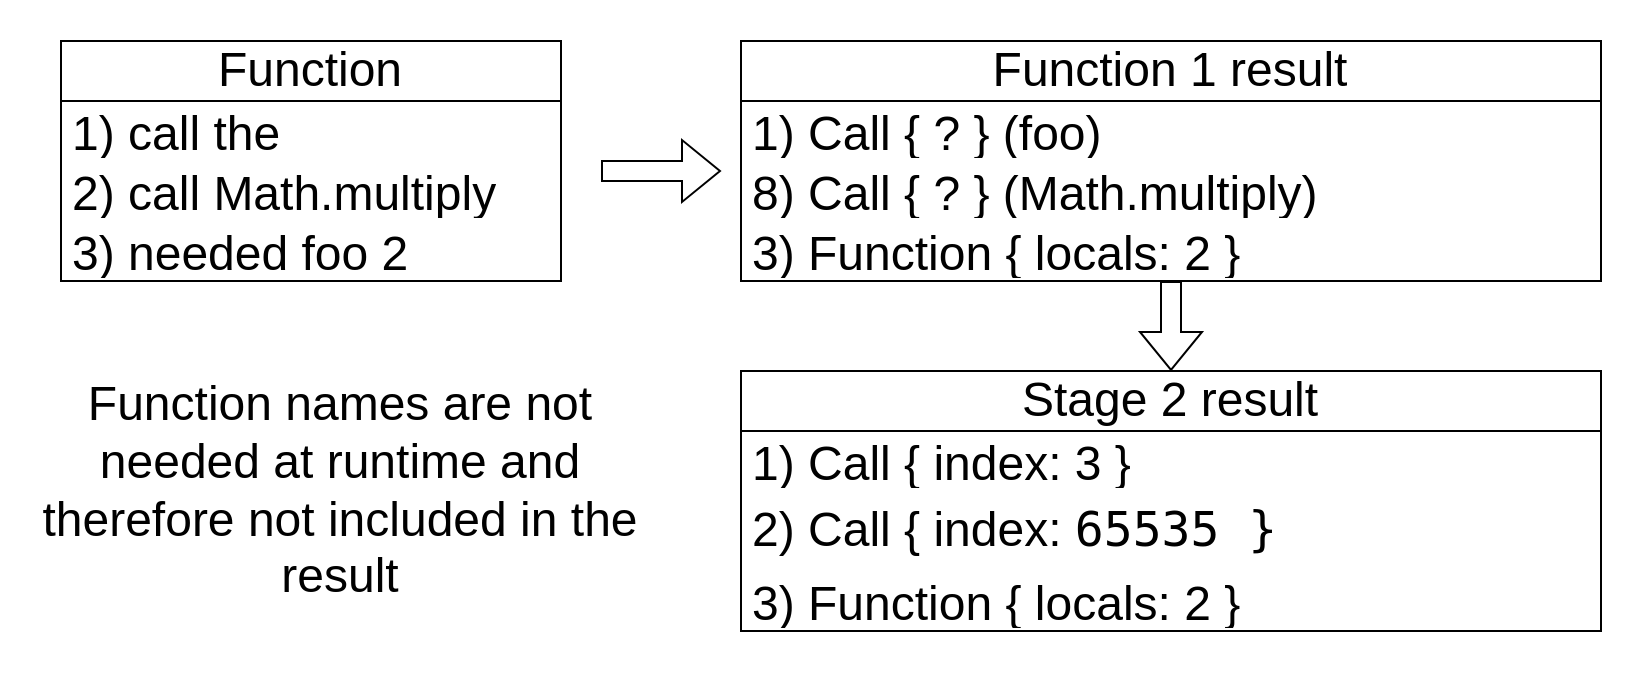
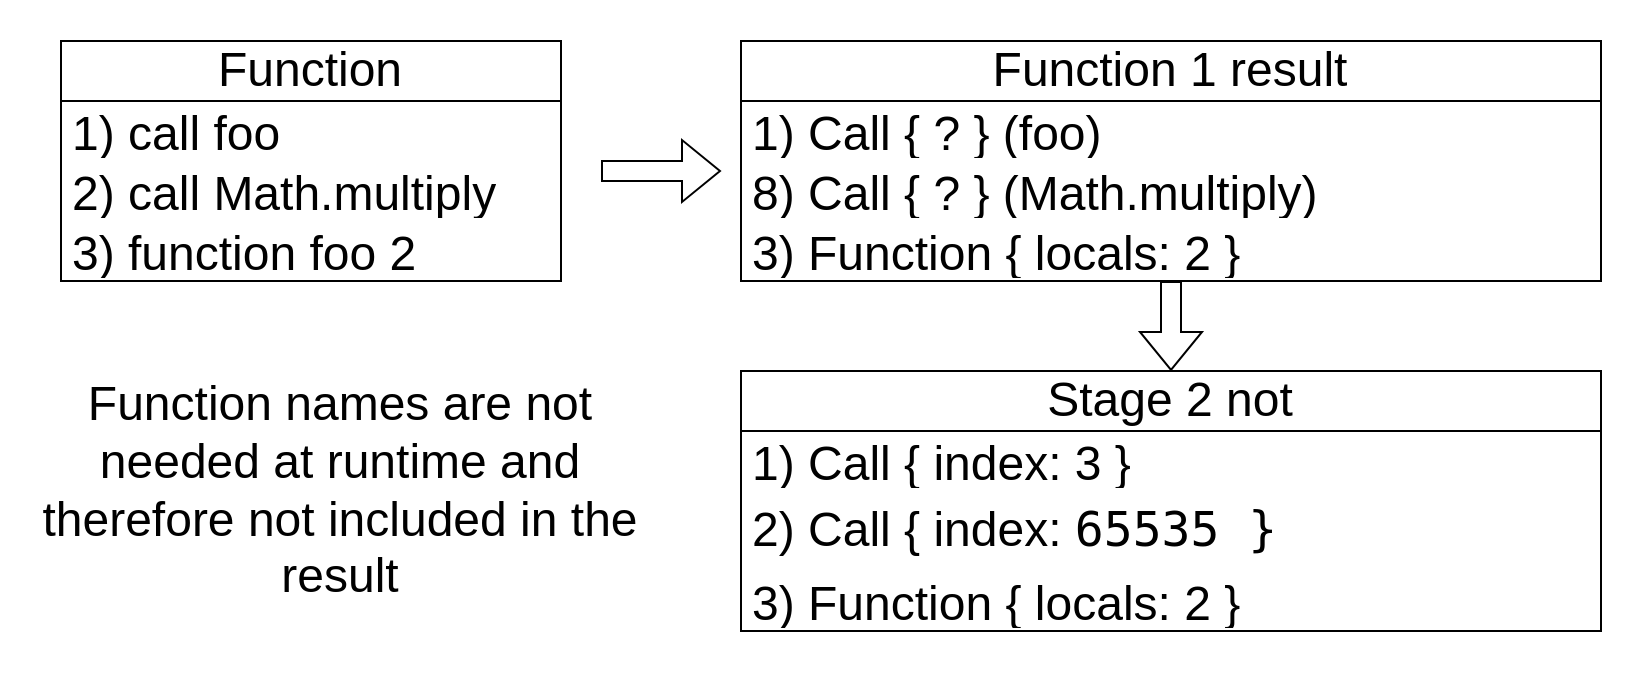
  <mxCell id="0" />
  <mxCell id="1" parent="0" />
  <mxCell id="2" value="Function" style="swimlane;fontStyle=0;childLayout=stackLayout;horizontal=1;startSize=30;horizontalStack=0;resizeParent=1;resizeParentMax=0;resizeLast=0;collapsible=1;marginBottom=0;whiteSpace=wrap;html=1;fontSize=24;" vertex="1" parent="1"><mxGeometry x="30" y="20" width="250" height="120" as="geometry" /></mxCell>
- <mxCell id="3" value="1) call the" style="text;strokeColor=none;fillColor=none;align=left;verticalAlign=middle;spacingLeft=4;spacingRight=4;overflow=hidden;points=[[0,0.5],[1,0.5]];portConstraint=eastwest;rotatable=0;whiteSpace=wrap;html=1;fontSize=24;" vertex="1" parent="2"><mxGeometry y="30" width="250" height="30" as="geometry" /></mxCell>
+ <mxCell id="3" value="1) call foo" style="text;strokeColor=none;fillColor=none;align=left;verticalAlign=middle;spacingLeft=4;spacingRight=4;overflow=hidden;points=[[0,0.5],[1,0.5]];portConstraint=eastwest;rotatable=0;whiteSpace=wrap;html=1;fontSize=24;" vertex="1" parent="2"><mxGeometry y="30" width="250" height="30" as="geometry" /></mxCell>
  <mxCell id="4" value="2) call Math.multiply" style="text;strokeColor=none;fillColor=none;align=left;verticalAlign=middle;spacingLeft=4;spacingRight=4;overflow=hidden;points=[[0,0.5],[1,0.5]];portConstraint=eastwest;rotatable=0;whiteSpace=wrap;html=1;fontSize=24;" vertex="1" parent="2"><mxGeometry y="60" width="250" height="30" as="geometry" /></mxCell>
- <mxCell id="5" value="3) needed foo 2" style="text;strokeColor=none;fillColor=none;align=left;verticalAlign=middle;spacingLeft=4;spacingRight=4;overflow=hidden;points=[[0,0.5],[1,0.5]];portConstraint=eastwest;rotatable=0;whiteSpace=wrap;html=1;fontSize=24;" vertex="1" parent="2"><mxGeometry y="90" width="250" height="30" as="geometry" /></mxCell>
+ <mxCell id="5" value="3) function foo 2" style="text;strokeColor=none;fillColor=none;align=left;verticalAlign=middle;spacingLeft=4;spacingRight=4;overflow=hidden;points=[[0,0.5],[1,0.5]];portConstraint=eastwest;rotatable=0;whiteSpace=wrap;html=1;fontSize=24;" vertex="1" parent="2"><mxGeometry y="90" width="250" height="30" as="geometry" /></mxCell>
  <mxCell id="6" value="Function 1 result" style="swimlane;fontStyle=0;childLayout=stackLayout;horizontal=1;startSize=30;horizontalStack=0;resizeParent=1;resizeParentMax=0;resizeLast=0;collapsible=1;marginBottom=0;whiteSpace=wrap;html=1;fontSize=24;" vertex="1" parent="1"><mxGeometry x="370" y="20" width="430" height="120" as="geometry" /></mxCell>
  <mxCell id="7" value="1) Call { ? } (foo)" style="text;strokeColor=none;fillColor=none;align=left;verticalAlign=middle;spacingLeft=4;spacingRight=4;overflow=hidden;points=[[0,0.5],[1,0.5]];portConstraint=eastwest;rotatable=0;whiteSpace=wrap;html=1;fontSize=24;" vertex="1" parent="6"><mxGeometry y="30" width="430" height="30" as="geometry" /></mxCell>
  <mxCell id="8" value="8) Call { ? } (Math.multiply)" style="text;strokeColor=none;fillColor=none;align=left;verticalAlign=middle;spacingLeft=4;spacingRight=4;overflow=hidden;points=[[0,0.5],[1,0.5]];portConstraint=eastwest;rotatable=0;whiteSpace=wrap;html=1;fontSize=24;" vertex="1" parent="6"><mxGeometry y="60" width="430" height="30" as="geometry" /></mxCell>
  <mxCell id="9" value="3) Function { locals: 2 }" style="text;strokeColor=none;fillColor=none;align=left;verticalAlign=middle;spacingLeft=4;spacingRight=4;overflow=hidden;points=[[0,0.5],[1,0.5]];portConstraint=eastwest;rotatable=0;whiteSpace=wrap;html=1;fontSize=24;" vertex="1" parent="6"><mxGeometry y="90" width="430" height="30" as="geometry" /></mxCell>
- <mxCell id="10" value="Stage 2 result" style="swimlane;fontStyle=0;childLayout=stackLayout;horizontal=1;startSize=30;horizontalStack=0;resizeParent=1;resizeParentMax=0;resizeLast=0;collapsible=1;marginBottom=0;whiteSpace=wrap;html=1;fontSize=24;" vertex="1" parent="1"><mxGeometry x="370" y="185" width="430" height="130" as="geometry" /></mxCell>
+ <mxCell id="10" value="Stage 2 not" style="swimlane;fontStyle=0;childLayout=stackLayout;horizontal=1;startSize=30;horizontalStack=0;resizeParent=1;resizeParentMax=0;resizeLast=0;collapsible=1;marginBottom=0;whiteSpace=wrap;html=1;fontSize=24;" vertex="1" parent="1"><mxGeometry x="370" y="185" width="430" height="130" as="geometry" /></mxCell>
  <mxCell id="11" value="1) Call { index: 3 }" style="text;strokeColor=none;fillColor=none;align=left;verticalAlign=middle;spacingLeft=4;spacingRight=4;overflow=hidden;points=[[0,0.5],[1,0.5]];portConstraint=eastwest;rotatable=0;whiteSpace=wrap;html=1;fontSize=24;" vertex="1" parent="10"><mxGeometry y="30" width="430" height="30" as="geometry" /></mxCell>
  <mxCell id="12" value="2) Call { index: &lt;code&gt;65535 }&lt;br&gt;&lt;/code&gt;" style="text;strokeColor=none;fillColor=none;align=left;verticalAlign=middle;spacingLeft=4;spacingRight=4;overflow=hidden;points=[[0,0.5],[1,0.5]];portConstraint=eastwest;rotatable=0;whiteSpace=wrap;html=1;fontSize=24;" vertex="1" parent="10"><mxGeometry y="60" width="430" height="40" as="geometry" /></mxCell>
  <mxCell id="13" value="3) Function { locals: 2 }" style="text;strokeColor=none;fillColor=none;align=left;verticalAlign=middle;spacingLeft=4;spacingRight=4;overflow=hidden;points=[[0,0.5],[1,0.5]];portConstraint=eastwest;rotatable=0;whiteSpace=wrap;html=1;fontSize=24;" vertex="1" parent="10"><mxGeometry y="100" width="430" height="30" as="geometry" /></mxCell>
  <mxCell id="14" value="" style="shape=flexArrow;endArrow=classic;html=1;rounded=0;fontSize=24;entryX=0.5;entryY=0;entryDx=0;entryDy=0;exitX=0.5;exitY=1;exitDx=0;exitDy=0;" edge="1" parent="1" source="6" target="10"><mxGeometry width="50" height="50" relative="1" as="geometry"><mxPoint x="585" y="155" as="sourcePoint" /><mxPoint x="430" y="375" as="targetPoint" /></mxGeometry></mxCell>
  <mxCell id="15" value="Function names are not needed at runtime and therefore not included in the result" style="text;html=1;strokeColor=none;fillColor=none;align=center;verticalAlign=middle;whiteSpace=wrap;rounded=0;fontSize=24;" vertex="1" parent="1"><mxGeometry x="20" y="190" width="300" height="110" as="geometry" /></mxCell>
  <mxCell id="16" value="" style="shape=flexArrow;endArrow=classic;html=1;rounded=0;fontSize=24;" edge="1" parent="1"><mxGeometry width="50" height="50" relative="1" as="geometry"><mxPoint x="300" y="85" as="sourcePoint" /><mxPoint x="360" y="85" as="targetPoint" /></mxGeometry></mxCell>
